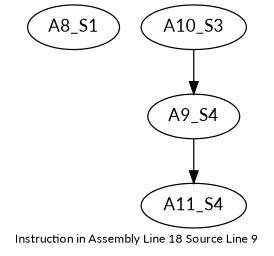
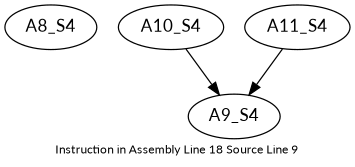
  digraph {
    fontsize=10
    label="Instruction in Assembly Line 18 Source Line 9"
    fontname=Lato
    node [fontname=Lato]
    edge [fontname=Lato]
-   A8_S4 [label=A8_S1]
-   A10_S4 [label=A10_S3]
+   A8_S4
+   A10_S4
    A9_S4
    A11_S4
    A10_S4 -> A9_S4
-   A9_S4 -> A11_S4
+   A11_S4 -> A9_S4
  }
